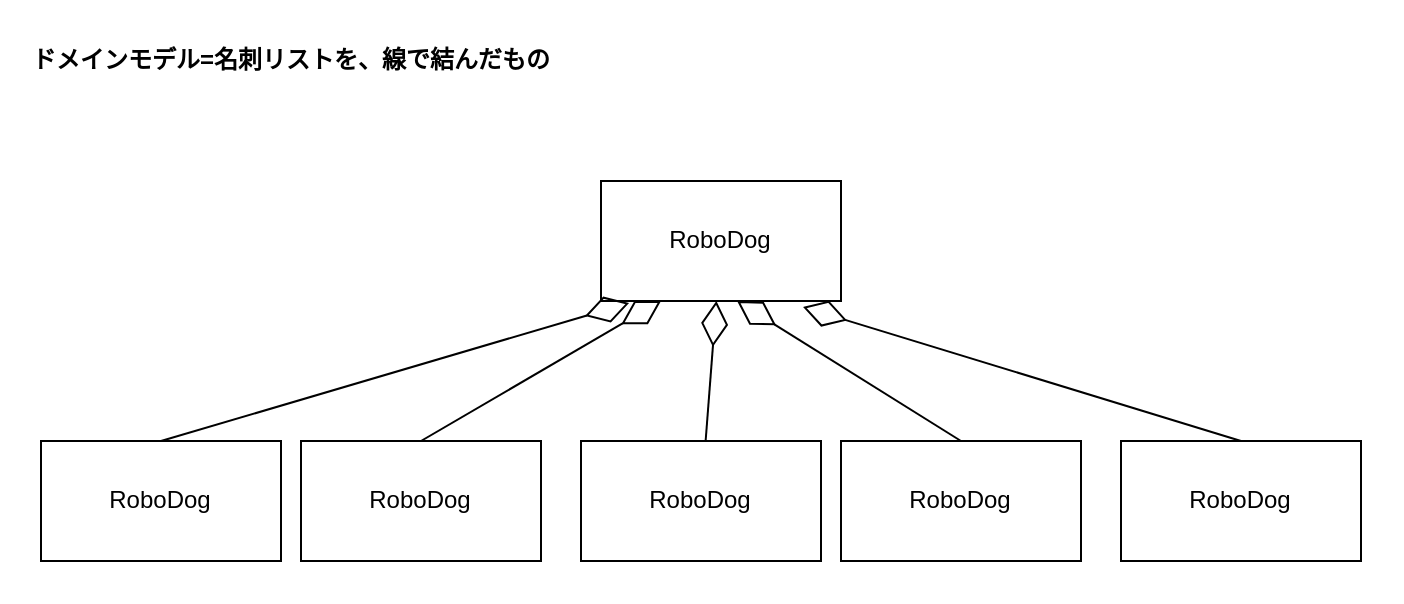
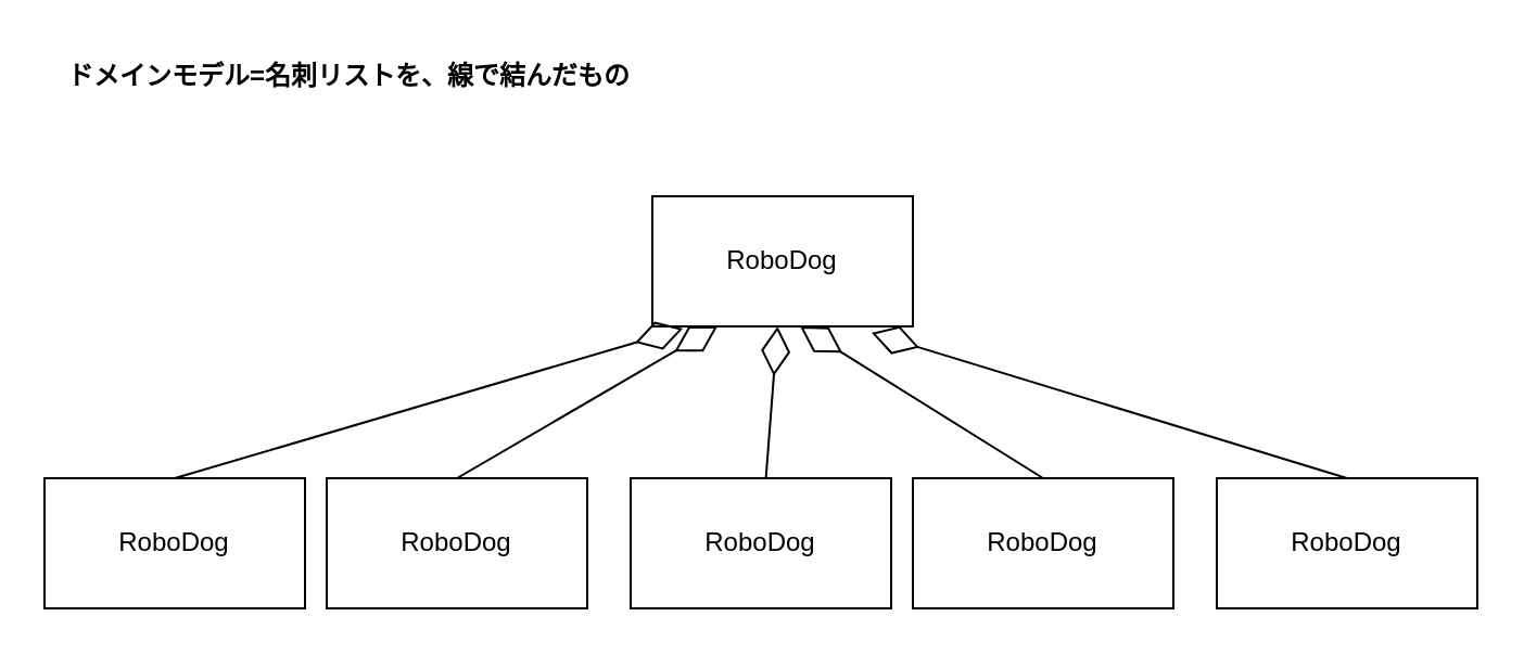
  <mxCell id="0" />
  <mxCell id="1" parent="0" />
- <mxCell id="2" value="&lt;b&gt;ドメインモデル=名刺リストを、線で結んだもの&lt;/b&gt;" style="text;html=1;align=center;verticalAlign=middle;resizable=0;points=[];autosize=1;strokeColor=none;fillColor=none;" parent="1" vertex="1"><mxGeometry x="5" y="15" width="280" height="30" as="geometry" /></mxCell>
+ <mxCell id="2" value="&lt;b&gt;ドメインモデル=名刺リストを、線で結んだもの&lt;/b&gt;" style="text;html=1;align=center;verticalAlign=middle;resizable=0;points=[];autosize=1;strokeColor=none;fillColor=none;" parent="1" vertex="1"><mxGeometry x="20" y="20" width="280" height="30" as="geometry" /></mxCell>
  <mxCell id="3" value="RoboDog" style="rounded=0;whiteSpace=wrap;html=1;" vertex="1" parent="1"><mxGeometry x="300" y="90" width="120" height="60" as="geometry" /></mxCell>
  <mxCell id="4" value="RoboDog" style="rounded=0;whiteSpace=wrap;html=1;" vertex="1" parent="1"><mxGeometry x="20" y="220" width="120" height="60" as="geometry" /></mxCell>
  <mxCell id="5" style="rounded=0;orthogonalLoop=1;jettySize=auto;html=1;exitX=0.5;exitY=0;exitDx=0;exitDy=0;endArrow=diamondThin;endFill=0;jumpSize=613;endSize=20;entryX=0.25;entryY=1;entryDx=0;entryDy=0;" edge="1" parent="1" source="6" target="3"><mxGeometry relative="1" as="geometry" /></mxCell>
  <mxCell id="6" value="RoboDog" style="rounded=0;whiteSpace=wrap;html=1;" vertex="1" parent="1"><mxGeometry x="150" y="220" width="120" height="60" as="geometry" /></mxCell>
  <mxCell id="7" value="" style="rounded=0;orthogonalLoop=1;jettySize=auto;html=1;endSize=20;endArrow=diamondThin;endFill=0;" edge="1" parent="1" source="8" target="3"><mxGeometry relative="1" as="geometry" /></mxCell>
  <mxCell id="8" value="RoboDog" style="rounded=0;whiteSpace=wrap;html=1;" vertex="1" parent="1"><mxGeometry x="290" y="220" width="120" height="60" as="geometry" /></mxCell>
  <mxCell id="9" value="RoboDog" style="rounded=0;whiteSpace=wrap;html=1;" vertex="1" parent="1"><mxGeometry x="420" y="220" width="120" height="60" as="geometry" /></mxCell>
  <mxCell id="10" value="RoboDog" style="rounded=0;whiteSpace=wrap;html=1;" vertex="1" parent="1"><mxGeometry x="560" y="220" width="120" height="60" as="geometry" /></mxCell>
  <mxCell id="11" value="" style="endArrow=diamondThin;html=1;rounded=0;exitX=0.5;exitY=0;exitDx=0;exitDy=0;entryX=0.117;entryY=1.017;entryDx=0;entryDy=0;entryPerimeter=0;endFill=0;strokeWidth=1;endSize=20;" edge="1" parent="1" source="4" target="3"><mxGeometry width="50" height="50" relative="1" as="geometry"><mxPoint x="220" y="190" as="sourcePoint" /><mxPoint x="270" y="140" as="targetPoint" /></mxGeometry></mxCell>
  <mxCell id="12" style="rounded=0;orthogonalLoop=1;jettySize=auto;html=1;exitX=0.5;exitY=0;exitDx=0;exitDy=0;entryX=0.567;entryY=1;entryDx=0;entryDy=0;entryPerimeter=0;endSize=20;endArrow=diamondThin;endFill=0;" edge="1" parent="1" source="9" target="3"><mxGeometry relative="1" as="geometry" /></mxCell>
  <mxCell id="13" style="rounded=0;orthogonalLoop=1;jettySize=auto;html=1;exitX=0.5;exitY=0;exitDx=0;exitDy=0;entryX=0.842;entryY=1.05;entryDx=0;entryDy=0;entryPerimeter=0;endSize=20;endArrow=diamondThin;endFill=0;" edge="1" parent="1" source="10" target="3"><mxGeometry relative="1" as="geometry" /></mxCell>
